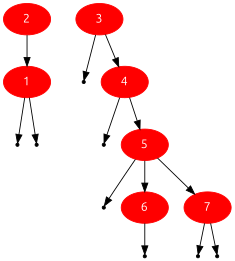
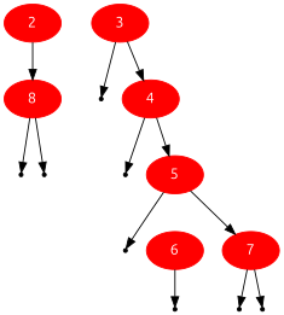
  digraph {
    fontname=Ubuntu
    node [fontcolor=white fontname=Ubuntu style=filled shape=point]
    edge [fontname=Ubuntu]
    2 [color=red shape=""]
-   1 [color=red shape=""]
+   1 [color=red label=8 shape=""]
    null0
    null1
    3 [color=red shape=""]
    null2
    4 [color=red shape=""]
    null3
    5 [color=red shape=""]
    null4
    6 [color=red shape=""]
    7 [color=red shape=""]
    null5
    null6
    null7
    2 -> 1
    1 -> null0
    1 -> null1
    3 -> null2
    3 -> 4
    4 -> null3
    4 -> 5
    5 -> null4
-   5 -> 6
    5 -> 7
    6 -> null5
    7 -> null6
    7 -> null7
  }
